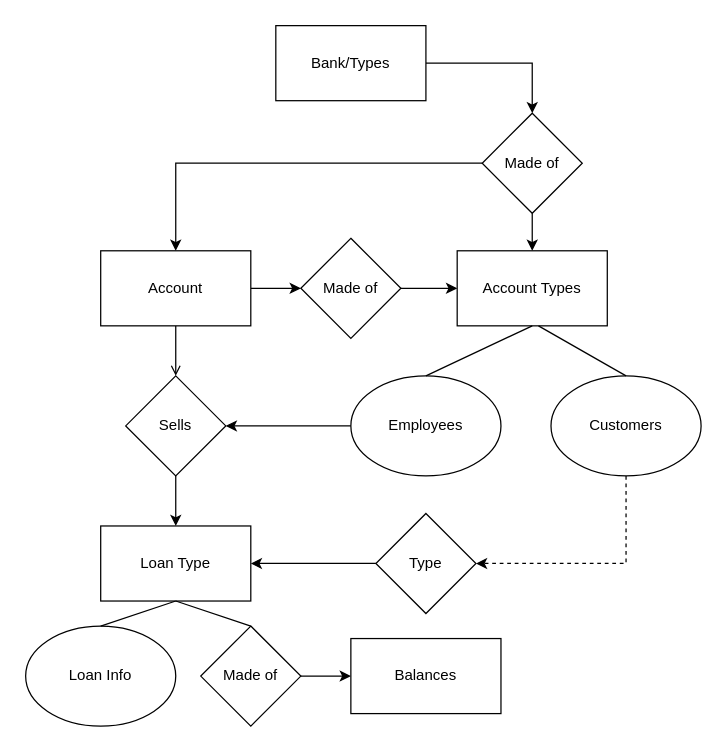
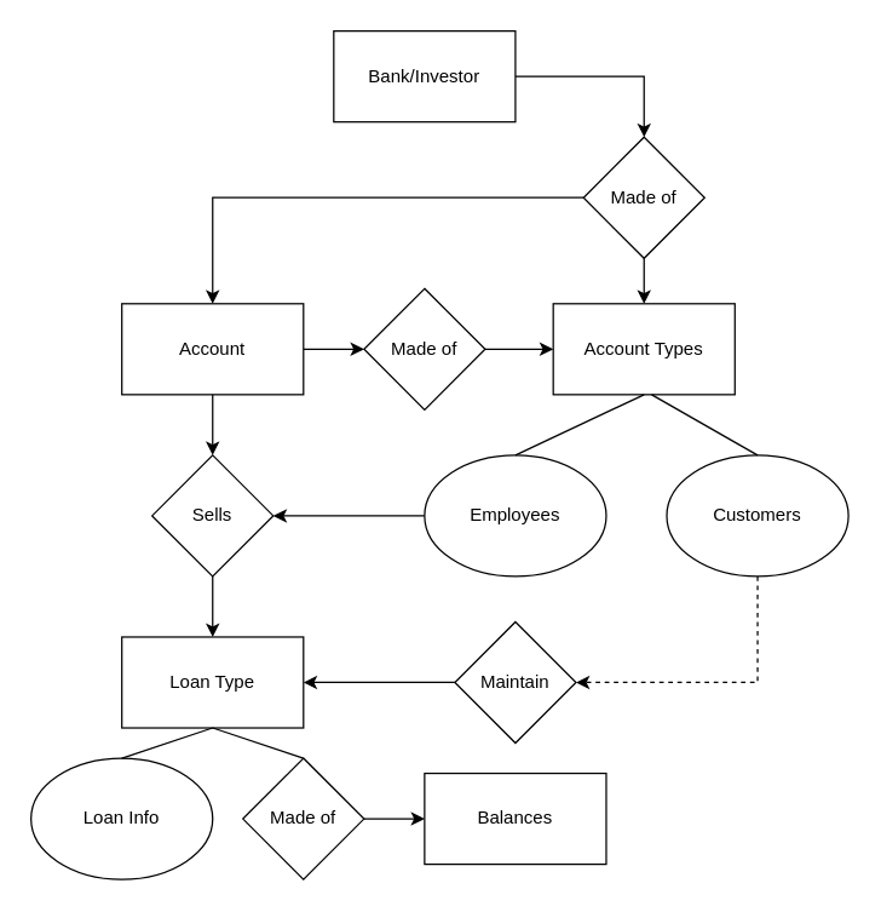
  <mxCell id="0" />
  <mxCell id="1" parent="0" />
  <mxCell id="2" style="edgeStyle=orthogonalEdgeStyle;rounded=0;orthogonalLoop=1;jettySize=auto;html=1;entryX=0.5;entryY=0;entryDx=0;entryDy=0;" edge="1" parent="1" source="4" target="13"><mxGeometry relative="1" as="geometry" /></mxCell>
  <mxCell id="3" style="edgeStyle=orthogonalEdgeStyle;rounded=0;orthogonalLoop=1;jettySize=auto;html=1;entryX=0.5;entryY=0;entryDx=0;entryDy=0;" edge="1" parent="1" source="4" target="12"><mxGeometry relative="1" as="geometry" /></mxCell>
  <mxCell id="4" value="&lt;div&gt;Made of&lt;/div&gt;" style="rhombus;whiteSpace=wrap;html=1;" vertex="1" parent="1"><mxGeometry x="385" y="90" width="80" height="80" as="geometry" /></mxCell>
  <mxCell id="5" value="Loan Type" style="rounded=0;whiteSpace=wrap;html=1;" vertex="1" parent="1"><mxGeometry x="80" y="420" width="120" height="60" as="geometry" /></mxCell>
  <mxCell id="6" style="edgeStyle=orthogonalEdgeStyle;rounded=0;orthogonalLoop=1;jettySize=auto;html=1;entryX=0.5;entryY=0;entryDx=0;entryDy=0;" edge="1" parent="1" source="7" target="4"><mxGeometry relative="1" as="geometry" /></mxCell>
- <mxCell id="7" value="&lt;div&gt;Bank/Types&lt;/div&gt;" style="rounded=0;whiteSpace=wrap;html=1;" vertex="1" parent="1"><mxGeometry x="220" y="20" width="120" height="60" as="geometry" /></mxCell>
+ <mxCell id="7" value="&lt;div&gt;Bank/Investor&lt;/div&gt;" style="rounded=0;whiteSpace=wrap;html=1;" vertex="1" parent="1"><mxGeometry x="220" y="20" width="120" height="60" as="geometry" /></mxCell>
  <mxCell id="8" style="edgeStyle=orthogonalEdgeStyle;rounded=0;orthogonalLoop=1;jettySize=auto;html=1;entryX=0.5;entryY=0;entryDx=0;entryDy=0;" edge="1" parent="1" source="9" target="5"><mxGeometry relative="1" as="geometry" /></mxCell>
  <mxCell id="9" value="Sells" style="rhombus;whiteSpace=wrap;html=1;" vertex="1" parent="1"><mxGeometry x="100" y="300" width="80" height="80" as="geometry" /></mxCell>
- <mxCell id="10" style="edgeStyle=orthogonalEdgeStyle;rounded=0;orthogonalLoop=1;jettySize=auto;html=1;entryX=0.5;entryY=0;entryDx=0;entryDy=0;endArrow=open;" edge="1" parent="1" source="12" target="9"><mxGeometry relative="1" as="geometry" /></mxCell>
+ <mxCell id="10" style="edgeStyle=orthogonalEdgeStyle;rounded=0;orthogonalLoop=1;jettySize=auto;html=1;entryX=0.5;entryY=0;entryDx=0;entryDy=0;" edge="1" parent="1" source="12" target="9"><mxGeometry relative="1" as="geometry" /></mxCell>
  <mxCell id="11" style="edgeStyle=orthogonalEdgeStyle;rounded=0;orthogonalLoop=1;jettySize=auto;html=1;entryX=0;entryY=0.5;entryDx=0;entryDy=0;" edge="1" parent="1" source="12" target="26"><mxGeometry relative="1" as="geometry" /></mxCell>
  <mxCell id="12" value="&lt;div&gt;Account&lt;/div&gt;" style="rounded=0;whiteSpace=wrap;html=1;" vertex="1" parent="1"><mxGeometry x="80" y="200" width="120" height="60" as="geometry" /></mxCell>
  <mxCell id="13" value="&lt;div&gt;Account Types&lt;/div&gt;" style="rounded=0;whiteSpace=wrap;html=1;" vertex="1" parent="1"><mxGeometry x="365" y="200" width="120" height="60" as="geometry" /></mxCell>
  <mxCell id="14" style="edgeStyle=orthogonalEdgeStyle;rounded=0;orthogonalLoop=1;jettySize=auto;html=1;entryX=1;entryY=0.5;entryDx=0;entryDy=0;" edge="1" parent="1" source="15" target="5"><mxGeometry relative="1" as="geometry" /></mxCell>
- <mxCell id="15" value="Type" style="rhombus;whiteSpace=wrap;html=1;" vertex="1" parent="1"><mxGeometry x="300" y="410" width="80" height="80" as="geometry" /></mxCell>
+ <mxCell id="15" value="Maintain" style="rhombus;whiteSpace=wrap;html=1;" vertex="1" parent="1"><mxGeometry x="300" y="410" width="80" height="80" as="geometry" /></mxCell>
  <mxCell id="16" value="Loan Info" style="ellipse;whiteSpace=wrap;html=1;" vertex="1" parent="1"><mxGeometry x="20" y="500" width="120" height="80" as="geometry" /></mxCell>
  <mxCell id="17" value="" style="endArrow=none;html=1;rounded=0;exitX=0.5;exitY=0;exitDx=0;exitDy=0;entryX=0.5;entryY=1;entryDx=0;entryDy=0;" edge="1" parent="1" source="16" target="5"><mxGeometry width="50" height="50" relative="1" as="geometry"><mxPoint x="70" y="490" as="sourcePoint" /><mxPoint x="210" y="300" as="targetPoint" /></mxGeometry></mxCell>
  <mxCell id="18" value="" style="endArrow=none;html=1;rounded=0;exitX=0.5;exitY=0;exitDx=0;exitDy=0;entryX=0.5;entryY=1;entryDx=0;entryDy=0;" edge="1" parent="1" source="28" target="5"><mxGeometry width="50" height="50" relative="1" as="geometry"><mxPoint x="200" y="490" as="sourcePoint" /><mxPoint x="150" y="490" as="targetPoint" /></mxGeometry></mxCell>
  <mxCell id="19" style="edgeStyle=orthogonalEdgeStyle;rounded=0;orthogonalLoop=1;jettySize=auto;html=1;entryX=1;entryY=0.5;entryDx=0;entryDy=0;" edge="1" parent="1" source="20" target="9"><mxGeometry relative="1" as="geometry" /></mxCell>
  <mxCell id="20" value="&lt;div&gt;Employees&lt;/div&gt;" style="ellipse;whiteSpace=wrap;html=1;" vertex="1" parent="1"><mxGeometry x="280" y="300" width="120" height="80" as="geometry" /></mxCell>
  <mxCell id="21" style="edgeStyle=orthogonalEdgeStyle;rounded=0;orthogonalLoop=1;jettySize=auto;html=1;entryX=1;entryY=0.5;entryDx=0;entryDy=0;exitX=0.5;exitY=1;exitDx=0;exitDy=0;dashed=1;" edge="1" parent="1" source="22" target="15"><mxGeometry relative="1" as="geometry"><Array as="points"><mxPoint x="500" y="450" /></Array></mxGeometry></mxCell>
  <mxCell id="22" value="Customers" style="ellipse;whiteSpace=wrap;html=1;" vertex="1" parent="1"><mxGeometry x="440" y="300" width="120" height="80" as="geometry" /></mxCell>
  <mxCell id="23" value="" style="endArrow=none;html=1;rounded=0;entryX=0.5;entryY=0;entryDx=0;entryDy=0;" edge="1" parent="1" target="22"><mxGeometry width="50" height="50" relative="1" as="geometry"><mxPoint x="430" y="260" as="sourcePoint" /><mxPoint x="600" y="360" as="targetPoint" /></mxGeometry></mxCell>
  <mxCell id="24" value="" style="endArrow=none;html=1;rounded=0;exitX=0.5;exitY=1;exitDx=0;exitDy=0;entryX=0.5;entryY=0;entryDx=0;entryDy=0;" edge="1" parent="1" source="13" target="20"><mxGeometry width="50" height="50" relative="1" as="geometry"><mxPoint x="490" y="420" as="sourcePoint" /><mxPoint x="570" y="410" as="targetPoint" /></mxGeometry></mxCell>
  <mxCell id="25" style="edgeStyle=orthogonalEdgeStyle;rounded=0;orthogonalLoop=1;jettySize=auto;html=1;entryX=0;entryY=0.5;entryDx=0;entryDy=0;" edge="1" parent="1" source="26" target="13"><mxGeometry relative="1" as="geometry" /></mxCell>
  <mxCell id="26" value="&lt;div&gt;Made of&lt;/div&gt;" style="rhombus;whiteSpace=wrap;html=1;" vertex="1" parent="1"><mxGeometry x="240" y="190" width="80" height="80" as="geometry" /></mxCell>
  <mxCell id="27" style="edgeStyle=orthogonalEdgeStyle;rounded=0;orthogonalLoop=1;jettySize=auto;html=1;entryX=0;entryY=0.5;entryDx=0;entryDy=0;" edge="1" parent="1" source="28" target="29"><mxGeometry relative="1" as="geometry" /></mxCell>
  <mxCell id="28" value="&lt;div&gt;Made of&lt;/div&gt;" style="rhombus;whiteSpace=wrap;html=1;" vertex="1" parent="1"><mxGeometry x="160" y="500" width="80" height="80" as="geometry" /></mxCell>
  <mxCell id="29" value="Balances" style="rounded=0;whiteSpace=wrap;html=1;" vertex="1" parent="1"><mxGeometry x="280" y="510" width="120" height="60" as="geometry" /></mxCell>
